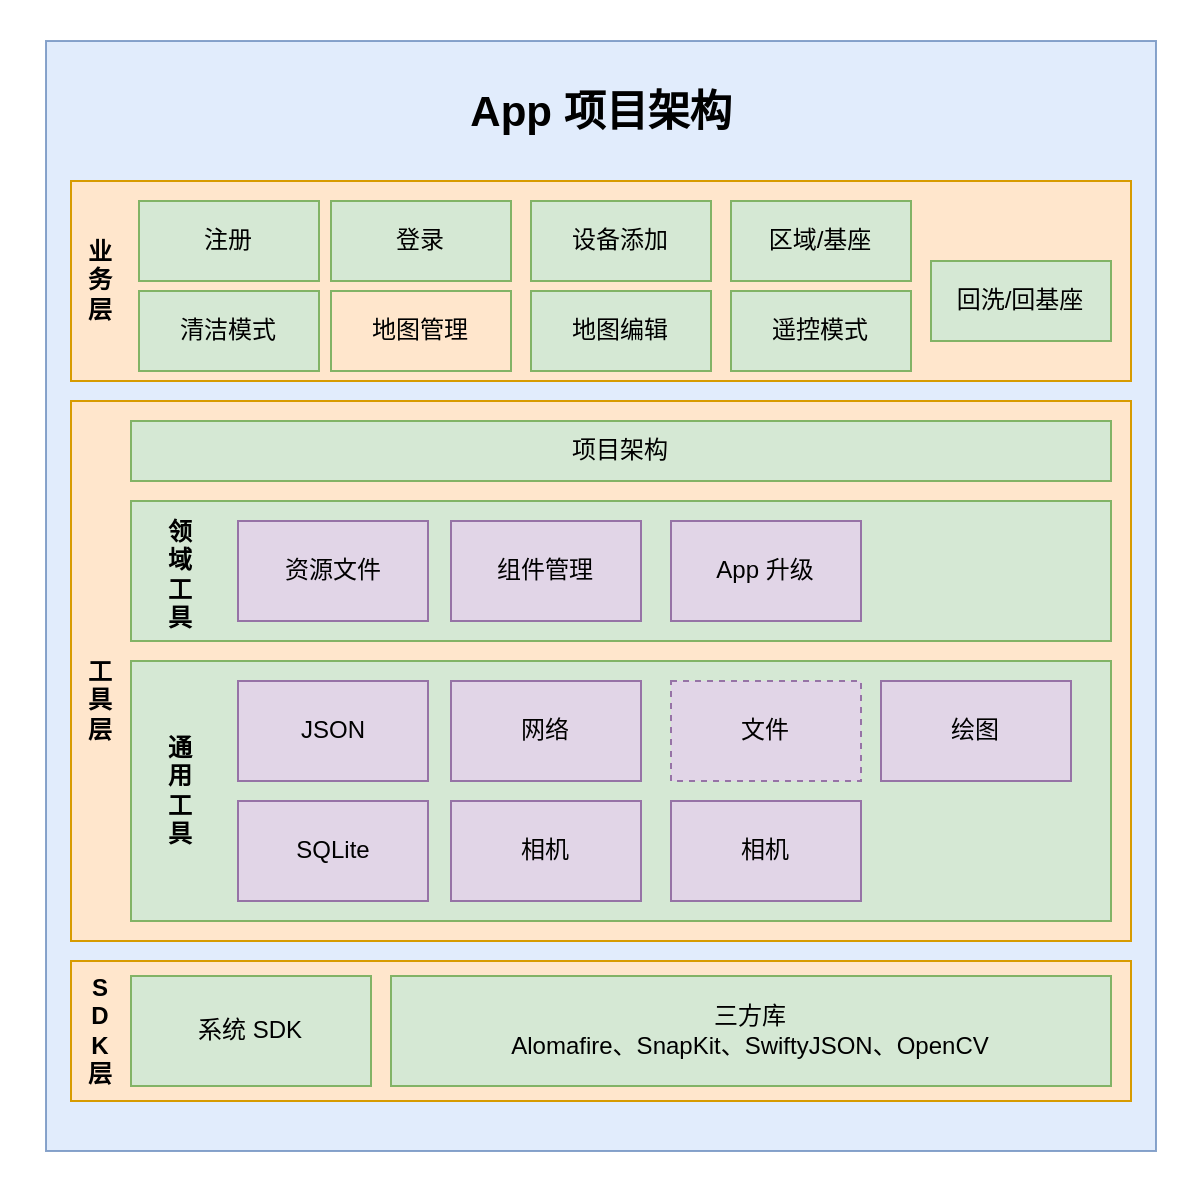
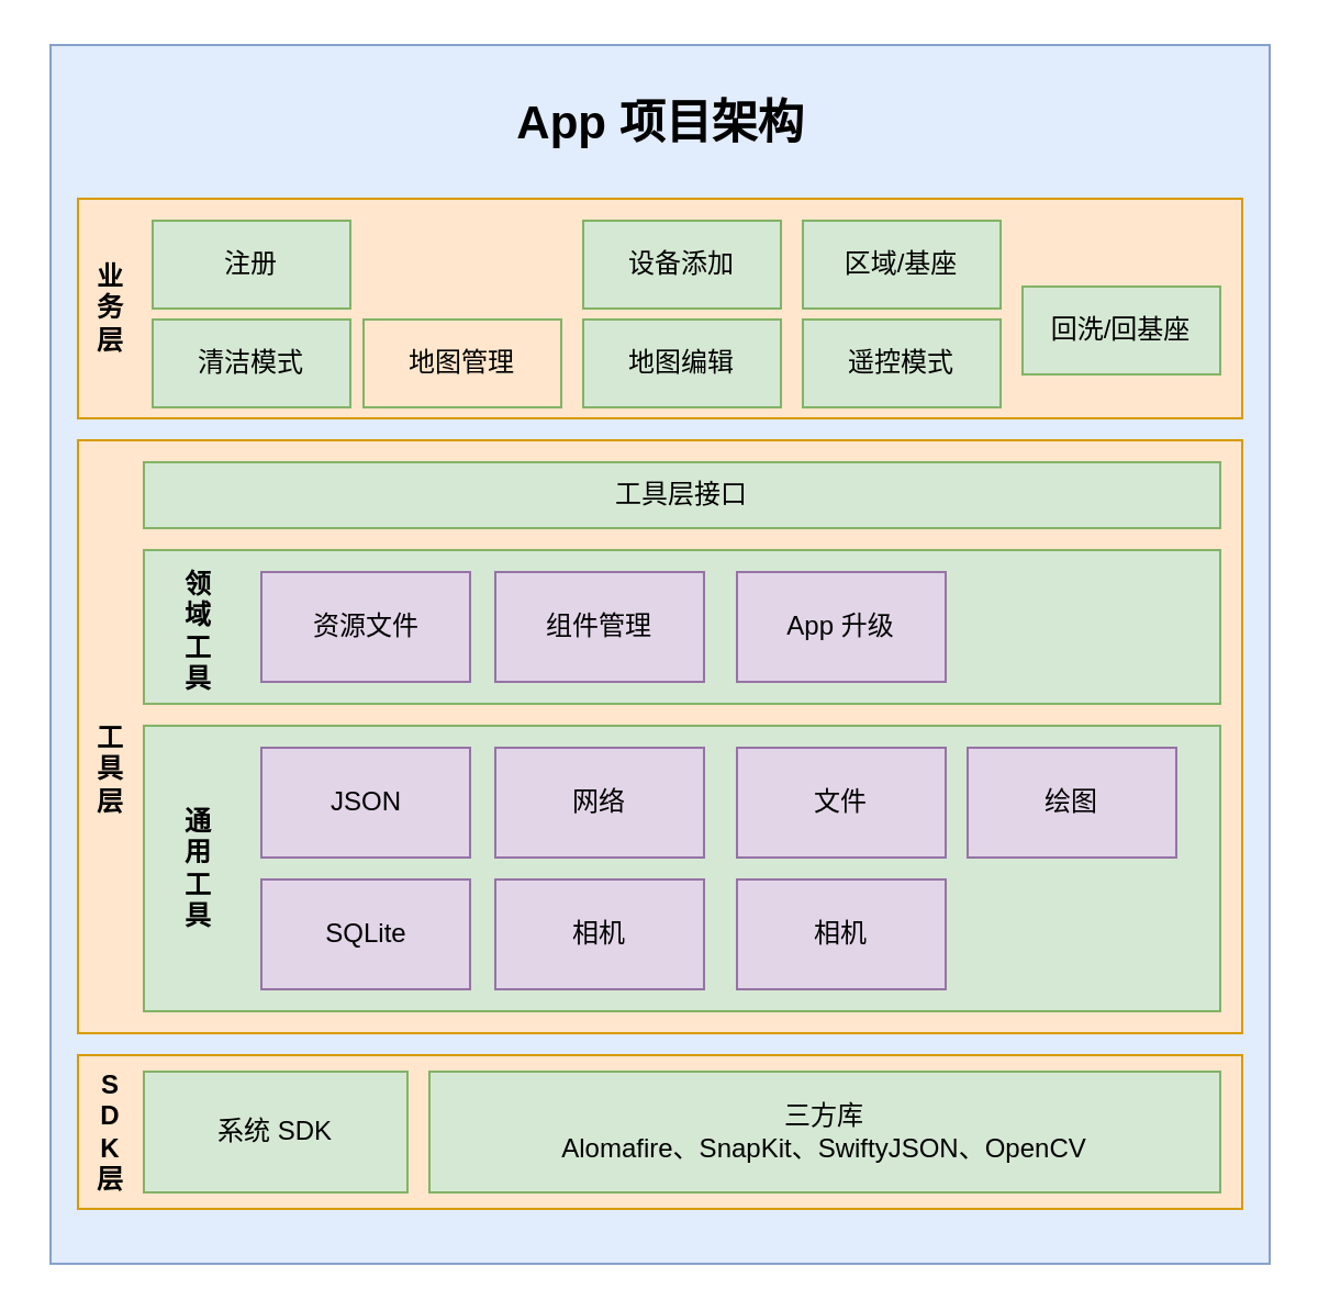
  <mxCell id="0" />
  <mxCell id="1" parent="0" />
  <mxCell id="2" value="" style="whiteSpace=wrap;html=1;aspect=fixed;fillColor=#dae8fc;strokeColor=#6c8ebf;shadow=0;rounded=0;glass=0;sketch=0;opacity=80;strokeWidth=1;" vertex="1" parent="1"><mxGeometry x="22.5" y="20" width="555" height="555" as="geometry" /></mxCell>
  <mxCell id="3" value="" style="rounded=0;whiteSpace=wrap;html=1;fillColor=#ffe6cc;strokeColor=#d79b00;" vertex="1" parent="1"><mxGeometry x="35" y="480" width="530" height="70" as="geometry" /></mxCell>
  <mxCell id="4" value="系统 SDK" style="rounded=0;whiteSpace=wrap;html=1;fillColor=#d5e8d4;strokeColor=#82b366;" vertex="1" parent="1"><mxGeometry x="65" y="487.5" width="120" height="55" as="geometry" /></mxCell>
  <mxCell id="5" value="S&lt;br&gt;D&lt;br&gt;K&lt;br&gt;层" style="text;html=1;strokeColor=none;fillColor=none;align=center;verticalAlign=middle;whiteSpace=wrap;rounded=0;fontStyle=1" vertex="1" parent="1"><mxGeometry x="20" y="500" width="60" height="30" as="geometry" /></mxCell>
  <mxCell id="6" value="" style="rounded=0;whiteSpace=wrap;html=1;fillColor=#ffe6cc;strokeColor=#d79b00;" vertex="1" parent="1"><mxGeometry x="35" y="200" width="530" height="270" as="geometry" /></mxCell>
  <mxCell id="7" value="三方库&lt;br&gt;Alomafire、SnapKit、SwiftyJSON、OpenCV" style="rounded=0;whiteSpace=wrap;html=1;fillColor=#d5e8d4;strokeColor=#82b366;align=center;sketch=0;" vertex="1" parent="1"><mxGeometry x="195" y="487.5" width="360" height="55" as="geometry" /></mxCell>
  <mxCell id="8" value="工&lt;br&gt;具&lt;br&gt;层" style="text;html=1;strokeColor=none;fillColor=none;align=center;verticalAlign=middle;whiteSpace=wrap;rounded=0;fontStyle=1" vertex="1" parent="1"><mxGeometry x="20" y="335" width="60" height="30" as="geometry" /></mxCell>
  <mxCell id="9" value="" style="rounded=0;whiteSpace=wrap;html=1;fillColor=#d5e8d4;strokeColor=#82b366;glass=0;" vertex="1" parent="1"><mxGeometry x="65" y="250" width="490" height="70" as="geometry" /></mxCell>
  <mxCell id="10" value="" style="rounded=0;whiteSpace=wrap;html=1;fillColor=#d5e8d4;strokeColor=#82b366;" vertex="1" parent="1"><mxGeometry x="65" y="330" width="490" height="130" as="geometry" /></mxCell>
  <mxCell id="11" value="资源文件" style="rounded=0;whiteSpace=wrap;html=1;fillColor=#e1d5e7;strokeColor=#9673a6;" vertex="1" parent="1"><mxGeometry x="118.5" y="260" width="95" height="50" as="geometry" /></mxCell>
  <mxCell id="12" value="领&lt;br&gt;域&lt;br&gt;工&lt;br&gt;具" style="text;html=1;strokeColor=none;fillColor=none;align=center;verticalAlign=middle;whiteSpace=wrap;rounded=0;fontStyle=1" vertex="1" parent="1"><mxGeometry x="60" y="272" width="60" height="30" as="geometry" /></mxCell>
  <mxCell id="13" value="通&lt;br&gt;用&lt;br&gt;工&lt;br&gt;具" style="text;html=1;strokeColor=none;fillColor=none;align=center;verticalAlign=middle;whiteSpace=wrap;rounded=0;fontStyle=1" vertex="1" parent="1"><mxGeometry x="60" y="380" width="60" height="30" as="geometry" /></mxCell>
  <mxCell id="14" value="组件管理" style="rounded=0;whiteSpace=wrap;html=1;fillColor=#e1d5e7;strokeColor=#9673a6;" vertex="1" parent="1"><mxGeometry x="225" y="260" width="95" height="50" as="geometry" /></mxCell>
  <mxCell id="15" value="网络" style="rounded=0;whiteSpace=wrap;html=1;fillColor=#e1d5e7;strokeColor=#9673a6;" vertex="1" parent="1"><mxGeometry x="225" y="340" width="95" height="50" as="geometry" /></mxCell>
  <mxCell id="16" value="JSON" style="rounded=0;whiteSpace=wrap;html=1;fillColor=#e1d5e7;strokeColor=#9673a6;" vertex="1" parent="1"><mxGeometry x="118.5" y="340" width="95" height="50" as="geometry" /></mxCell>
- <mxCell id="17" value="文件" style="rounded=0;whiteSpace=wrap;html=1;fillColor=#e1d5e7;strokeColor=#9673a6;dashed=1;" vertex="1" parent="1"><mxGeometry x="335" y="340" width="95" height="50" as="geometry" /></mxCell>
+ <mxCell id="17" value="文件" style="rounded=0;whiteSpace=wrap;html=1;fillColor=#e1d5e7;strokeColor=#9673a6;" vertex="1" parent="1"><mxGeometry x="335" y="340" width="95" height="50" as="geometry" /></mxCell>
  <mxCell id="18" value="相机" style="rounded=0;whiteSpace=wrap;html=1;fillColor=#e1d5e7;strokeColor=#9673a6;" vertex="1" parent="1"><mxGeometry x="225" y="400" width="95" height="50" as="geometry" /></mxCell>
  <mxCell id="19" value="App 升级" style="rounded=0;whiteSpace=wrap;html=1;fillColor=#e1d5e7;strokeColor=#9673a6;" vertex="1" parent="1"><mxGeometry x="335" y="260" width="95" height="50" as="geometry" /></mxCell>
  <mxCell id="20" value="SQLite" style="rounded=0;whiteSpace=wrap;html=1;fillColor=#e1d5e7;strokeColor=#9673a6;" vertex="1" parent="1"><mxGeometry x="118.5" y="400" width="95" height="50" as="geometry" /></mxCell>
- <mxCell id="21" value="项目架构" style="rounded=0;whiteSpace=wrap;html=1;fillColor=#d5e8d4;strokeColor=#82b366;" vertex="1" parent="1"><mxGeometry x="65" y="210" width="490" height="30" as="geometry" /></mxCell>
+ <mxCell id="21" value="工具层接口" style="rounded=0;whiteSpace=wrap;html=1;fillColor=#d5e8d4;strokeColor=#82b366;" vertex="1" parent="1"><mxGeometry x="65" y="210" width="490" height="30" as="geometry" /></mxCell>
  <mxCell id="22" value="" style="rounded=0;whiteSpace=wrap;html=1;fillColor=#ffe6cc;strokeColor=#d79b00;" vertex="1" parent="1"><mxGeometry x="35" y="90" width="530" height="100" as="geometry" /></mxCell>
  <mxCell id="23" value="业&lt;br&gt;务&lt;br&gt;层" style="text;html=1;strokeColor=none;fillColor=none;align=center;verticalAlign=middle;whiteSpace=wrap;rounded=0;fontStyle=1" vertex="1" parent="1"><mxGeometry x="20" y="125" width="60" height="30" as="geometry" /></mxCell>
- <mxCell id="24" value="登录" style="rounded=0;whiteSpace=wrap;html=1;fillColor=#d5e8d4;strokeColor=#82b366;" vertex="1" parent="1"><mxGeometry x="165" y="100" width="90" height="40" as="geometry" /></mxCell>
  <mxCell id="25" value="注册" style="rounded=0;whiteSpace=wrap;html=1;fillColor=#d5e8d4;strokeColor=#82b366;" vertex="1" parent="1"><mxGeometry x="69" y="100" width="90" height="40" as="geometry" /></mxCell>
  <mxCell id="26" value="设备添加" style="rounded=0;whiteSpace=wrap;html=1;fillColor=#d5e8d4;strokeColor=#82b366;" vertex="1" parent="1"><mxGeometry x="265" y="100" width="90" height="40" as="geometry" /></mxCell>
  <mxCell id="27" value="区域/基座" style="rounded=0;whiteSpace=wrap;html=1;fillColor=#d5e8d4;strokeColor=#82b366;" vertex="1" parent="1"><mxGeometry x="365" y="100" width="90" height="40" as="geometry" /></mxCell>
  <mxCell id="28" value="地图管理" style="rounded=0;whiteSpace=wrap;html=1;fillColor=#ffe6cc;strokeColor=#82b366;" vertex="1" parent="1"><mxGeometry x="165" y="145" width="90" height="40" as="geometry" /></mxCell>
  <mxCell id="29" value="地图编辑" style="rounded=0;whiteSpace=wrap;html=1;fillColor=#d5e8d4;strokeColor=#82b366;" vertex="1" parent="1"><mxGeometry x="265" y="145" width="90" height="40" as="geometry" /></mxCell>
  <mxCell id="30" value="清洁模式" style="rounded=0;whiteSpace=wrap;html=1;fillColor=#d5e8d4;strokeColor=#82b366;" vertex="1" parent="1"><mxGeometry x="69" y="145" width="90" height="40" as="geometry" /></mxCell>
  <mxCell id="31" value="绘图" style="rounded=0;whiteSpace=wrap;html=1;fillColor=#e1d5e7;strokeColor=#9673a6;" vertex="1" parent="1"><mxGeometry x="440" y="340" width="95" height="50" as="geometry" /></mxCell>
  <mxCell id="32" value="回洗/回基座" style="rounded=0;whiteSpace=wrap;html=1;fillColor=#d5e8d4;strokeColor=#82b366;" vertex="1" parent="1"><mxGeometry x="465" y="130" width="90" height="40" as="geometry" /></mxCell>
  <mxCell id="33" value="遥控模式" style="rounded=0;whiteSpace=wrap;html=1;fillColor=#d5e8d4;strokeColor=#82b366;" vertex="1" parent="1"><mxGeometry x="365" y="145" width="90" height="40" as="geometry" /></mxCell>
  <mxCell id="34" value="&lt;font style=&quot;font-size: 21px;&quot;&gt;&lt;b&gt;App 项目架构&lt;/b&gt;&lt;/font&gt;" style="text;html=1;strokeColor=none;fillColor=none;align=center;verticalAlign=middle;whiteSpace=wrap;rounded=0;shadow=0;glass=0;sketch=0;fontColor=#000000;opacity=80;" vertex="1" parent="1"><mxGeometry x="202.5" y="40" width="195" height="30" as="geometry" /></mxCell>
  <mxCell id="35" value="相机" style="rounded=0;whiteSpace=wrap;html=1;fillColor=#e1d5e7;strokeColor=#9673a6;" vertex="1" parent="1"><mxGeometry x="335" y="400" width="95" height="50" as="geometry" /></mxCell>
